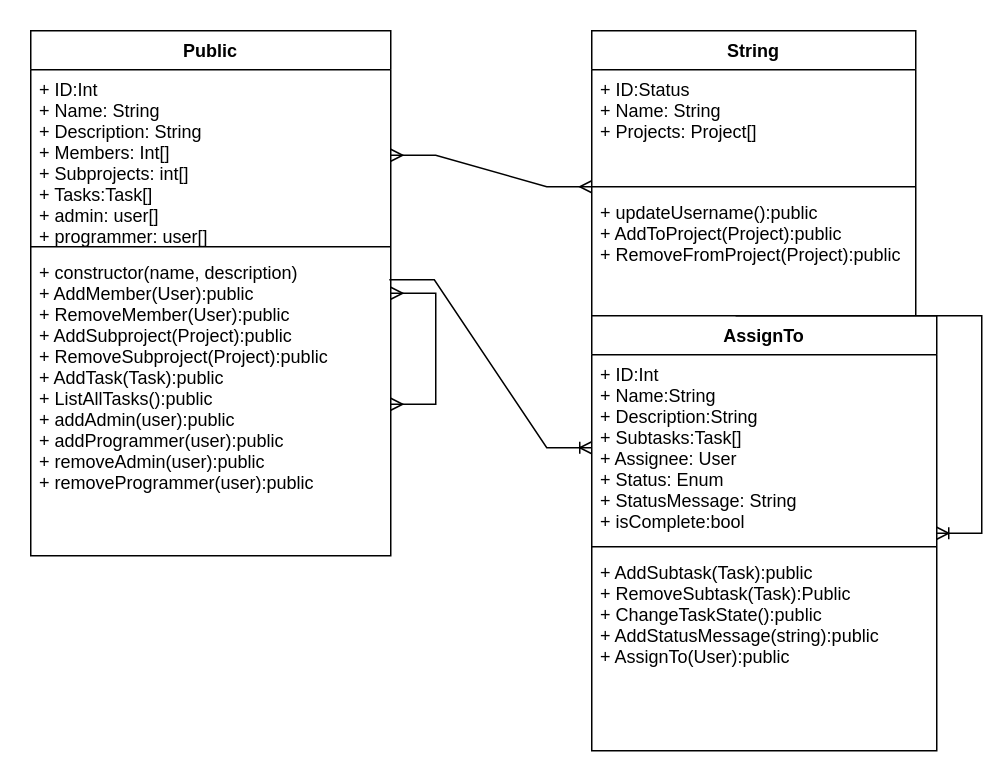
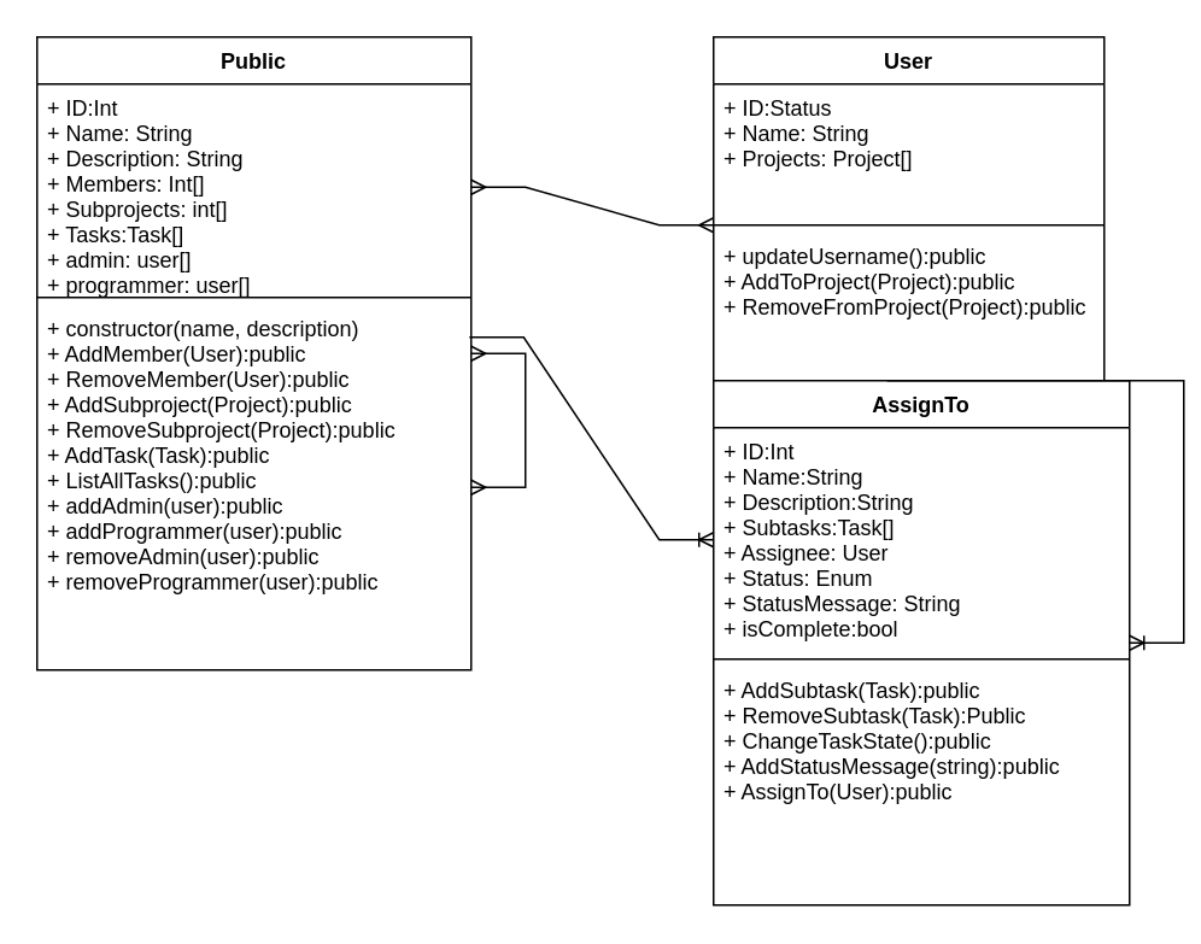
  <mxCell id="0" />
  <mxCell id="1" parent="0" />
  <mxCell id="2" value="Public" style="swimlane;fontStyle=1;align=center;verticalAlign=top;childLayout=stackLayout;horizontal=1;startSize=26;horizontalStack=0;resizeParent=1;resizeParentMax=0;resizeLast=0;collapsible=1;marginBottom=0;" vertex="1" parent="1"><mxGeometry x="20" y="20" width="240" height="350" as="geometry" /></mxCell>
  <mxCell id="3" value="+ ID:Int&#10;+ Name: String&#10;+ Description: String&#10;+ Members: Int[]&#10;+ Subprojects: int[]&#10;+ Tasks:Task[]&#10;+ admin: user[]&#10;+ programmer: user[]" style="text;strokeColor=none;fillColor=none;align=left;verticalAlign=top;spacingLeft=4;spacingRight=4;overflow=hidden;rotatable=0;points=[[0,0.5],[1,0.5]];portConstraint=eastwest;" vertex="1" parent="2"><mxGeometry y="26" width="240" height="114" as="geometry" /></mxCell>
  <mxCell id="4" value="" style="line;strokeWidth=1;fillColor=none;align=left;verticalAlign=middle;spacingTop=-1;spacingLeft=3;spacingRight=3;rotatable=0;labelPosition=right;points=[];portConstraint=eastwest;" vertex="1" parent="2"><mxGeometry y="140" width="240" height="8" as="geometry" /></mxCell>
  <mxCell id="5" value="+ constructor(name, description)&#10;+ AddMember(User):public&#10;+ RemoveMember(User):public&#10;+ AddSubproject(Project):public&#10;+ RemoveSubproject(Project):public&#10;+ AddTask(Task):public&#10;+ ListAllTasks():public&#10;+ addAdmin(user):public&#10;+ addProgrammer(user):public&#10;+ removeAdmin(user):public&#10;+ removeProgrammer(user):public" style="text;strokeColor=none;fillColor=none;align=left;verticalAlign=top;spacingLeft=4;spacingRight=4;overflow=hidden;rotatable=0;points=[[0,0.5],[1,0.5]];portConstraint=eastwest;" vertex="1" parent="2"><mxGeometry y="148" width="240" height="202" as="geometry" /></mxCell>
  <mxCell id="6" value="" style="edgeStyle=entityRelationEdgeStyle;fontSize=12;html=1;endArrow=ERmany;startArrow=ERmany;rounded=0;" edge="1" parent="2" source="2" target="5"><mxGeometry width="100" height="100" relative="1" as="geometry"><mxPoint x="320" y="270" as="sourcePoint" /><mxPoint x="420" y="170" as="targetPoint" /></mxGeometry></mxCell>
- <mxCell id="7" value="String" style="swimlane;fontStyle=1;align=center;verticalAlign=top;childLayout=stackLayout;horizontal=1;startSize=26;horizontalStack=0;resizeParent=1;resizeParentMax=0;resizeLast=0;collapsible=1;marginBottom=0;" vertex="1" parent="1"><mxGeometry x="394" y="20" width="216" height="190" as="geometry" /></mxCell>
+ <mxCell id="7" value="User" style="swimlane;fontStyle=1;align=center;verticalAlign=top;childLayout=stackLayout;horizontal=1;startSize=26;horizontalStack=0;resizeParent=1;resizeParentMax=0;resizeLast=0;collapsible=1;marginBottom=0;" vertex="1" parent="1"><mxGeometry x="394" y="20" width="216" height="190" as="geometry" /></mxCell>
  <mxCell id="8" value="+ ID:Status&#10;+ Name: String&#10;+ Projects: Project[]&#10;" style="text;strokeColor=none;fillColor=none;align=left;verticalAlign=top;spacingLeft=4;spacingRight=4;overflow=hidden;rotatable=0;points=[[0,0.5],[1,0.5]];portConstraint=eastwest;" vertex="1" parent="7"><mxGeometry y="26" width="216" height="74" as="geometry" /></mxCell>
  <mxCell id="9" value="" style="line;strokeWidth=1;fillColor=none;align=left;verticalAlign=middle;spacingTop=-1;spacingLeft=3;spacingRight=3;rotatable=0;labelPosition=right;points=[];portConstraint=eastwest;" vertex="1" parent="7"><mxGeometry y="100" width="216" height="8" as="geometry" /></mxCell>
  <mxCell id="10" value="+ updateUsername():public&#10;+ AddToProject(Project):public&#10;+ RemoveFromProject(Project):public" style="text;strokeColor=none;fillColor=none;align=left;verticalAlign=top;spacingLeft=4;spacingRight=4;overflow=hidden;rotatable=0;points=[[0,0.5],[1,0.5]];portConstraint=eastwest;" vertex="1" parent="7"><mxGeometry y="108" width="216" height="82" as="geometry" /></mxCell>
  <mxCell id="11" value="" style="edgeStyle=entityRelationEdgeStyle;fontSize=12;html=1;endArrow=ERmany;startArrow=ERmany;rounded=0;exitX=1;exitY=0.5;exitDx=0;exitDy=0;" edge="1" parent="1" source="3" target="9"><mxGeometry width="100" height="100" relative="1" as="geometry"><mxPoint x="350" y="280" as="sourcePoint" /><mxPoint x="450" y="180" as="targetPoint" /></mxGeometry></mxCell>
  <mxCell id="12" value="AssignTo&#10;" style="swimlane;fontStyle=1;align=center;verticalAlign=top;childLayout=stackLayout;horizontal=1;startSize=26;horizontalStack=0;resizeParent=1;resizeParentMax=0;resizeLast=0;collapsible=1;marginBottom=0;" vertex="1" parent="1"><mxGeometry x="394" y="210" width="230" height="290" as="geometry" /></mxCell>
  <mxCell id="13" value="+ ID:Int&#10;+ Name:String&#10;+ Description:String&#10;+ Subtasks:Task[]&#10;+ Assignee: User&#10;+ Status: Enum&#10;+ StatusMessage: String&#10;+ isComplete:bool" style="text;strokeColor=none;fillColor=none;align=left;verticalAlign=top;spacingLeft=4;spacingRight=4;overflow=hidden;rotatable=0;points=[[0,0.5],[1,0.5]];portConstraint=eastwest;" vertex="1" parent="12"><mxGeometry y="26" width="230" height="124" as="geometry" /></mxCell>
  <mxCell id="14" value="" style="line;strokeWidth=1;fillColor=none;align=left;verticalAlign=middle;spacingTop=-1;spacingLeft=3;spacingRight=3;rotatable=0;labelPosition=right;points=[];portConstraint=eastwest;" vertex="1" parent="12"><mxGeometry y="150" width="230" height="8" as="geometry" /></mxCell>
  <mxCell id="15" value="+ AddSubtask(Task):public&#10;+ RemoveSubtask(Task):Public&#10;+ ChangeTaskState():public&#10;+ AddStatusMessage(string):public&#10;+ AssignTo(User):public" style="text;strokeColor=none;fillColor=none;align=left;verticalAlign=top;spacingLeft=4;spacingRight=4;overflow=hidden;rotatable=0;points=[[0,0.5],[1,0.5]];portConstraint=eastwest;" vertex="1" parent="12"><mxGeometry y="158" width="230" height="132" as="geometry" /></mxCell>
  <mxCell id="16" value="" style="edgeStyle=entityRelationEdgeStyle;fontSize=12;html=1;endArrow=ERoneToMany;rounded=0;exitX=0.996;exitY=0.089;exitDx=0;exitDy=0;exitPerimeter=0;" edge="1" parent="1" source="5" target="13"><mxGeometry width="100" height="100" relative="1" as="geometry"><mxPoint x="340" y="290" as="sourcePoint" /><mxPoint x="440" y="190" as="targetPoint" /></mxGeometry></mxCell>
  <mxCell id="17" value="" style="edgeStyle=entityRelationEdgeStyle;fontSize=12;html=1;endArrow=ERoneToMany;rounded=0;exitX=0.444;exitY=1;exitDx=0;exitDy=0;exitPerimeter=0;" edge="1" parent="1" source="10" target="12"><mxGeometry width="100" height="100" relative="1" as="geometry"><mxPoint x="269.04" y="155.978" as="sourcePoint" /><mxPoint x="410" y="318" as="targetPoint" /></mxGeometry></mxCell>
